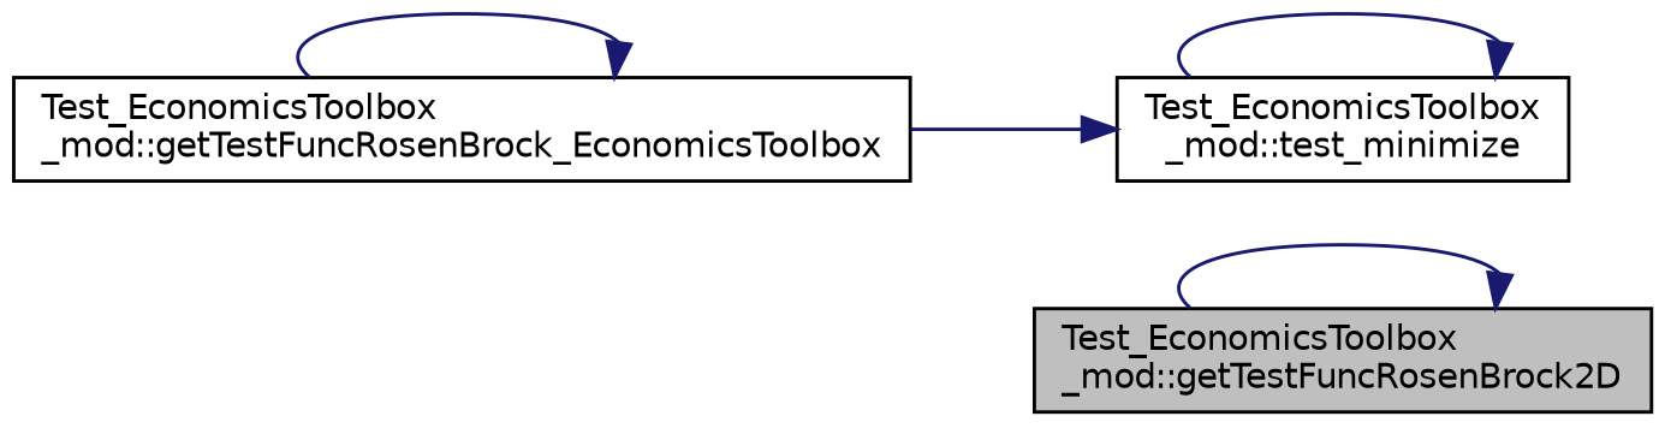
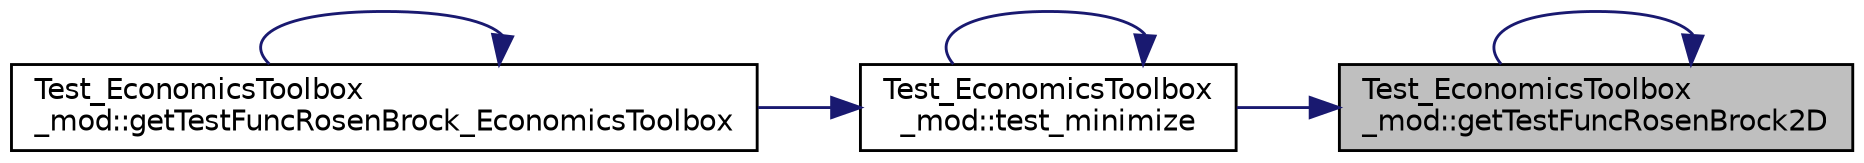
  digraph {
    rankdir=RL
    node [color=black fillcolor=white fontname=Helvetica fontsize=10 shape=record style=filled]
    edge [color=midnightblue dir=back fontname=Helvetica fontsize=10 labelfontname=Helvetica labelfontsize=10 style=solid]
    n1 [fillcolor=grey75 fontcolor=black height=0.2 label="Test_EconomicsToolbox\l_mod::getTestFuncRosenBrock2D" width=0.4]
    n2 [height=0.2 label="Test_EconomicsToolbox\l_mod::test_minimize" width=0.4]
    n3 [height=0.2 label="Test_EconomicsToolbox\l_mod::getTestFuncRosenBrock_EconomicsToolbox" width=0.4]
    n1 -> n1
+   n1 -> n2
    n2 -> n2
    n2 -> n3
    n3 -> n3
  }
